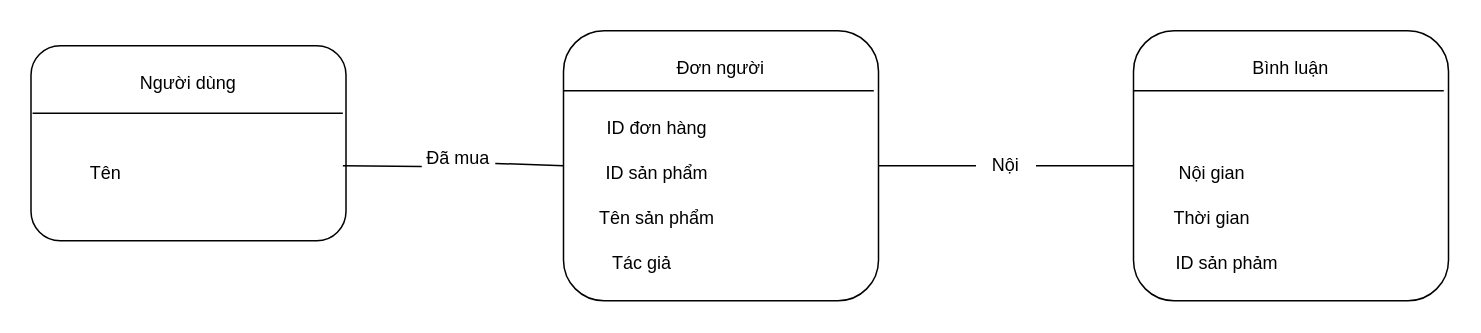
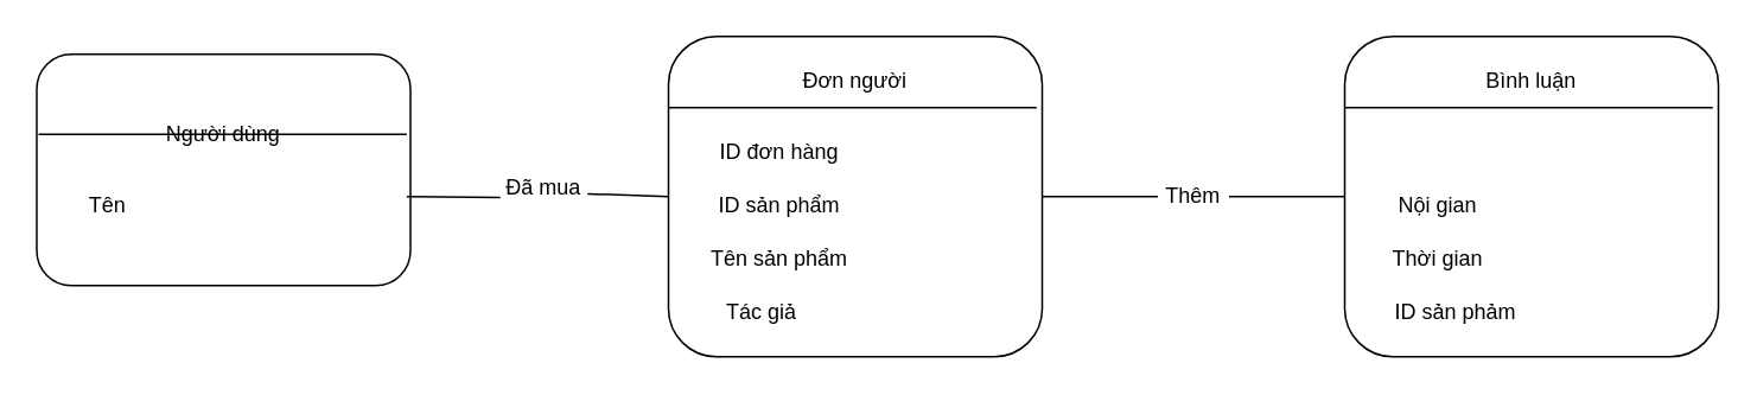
  <mxCell id="0" />
  <mxCell id="1" parent="0" />
  <mxCell id="2" value="" style="rounded=1;whiteSpace=wrap;html=1;" vertex="1" parent="1"><mxGeometry x="20" y="30" width="210" height="130" as="geometry" /></mxCell>
  <mxCell id="3" value="" style="endArrow=none;html=1;rounded=0;exitX=0.005;exitY=0.346;exitDx=0;exitDy=0;exitPerimeter=0;entryX=0.99;entryY=0.346;entryDx=0;entryDy=0;entryPerimeter=0;" edge="1" parent="1" source="2" target="2"><mxGeometry width="50" height="50" relative="1" as="geometry"><mxPoint x="350" y="380" as="sourcePoint" /><mxPoint x="400" y="330" as="targetPoint" /></mxGeometry></mxCell>
- <mxCell id="4" value="Người dùng" style="text;html=1;align=center;verticalAlign=middle;whiteSpace=wrap;rounded=0;" vertex="1" parent="1"><mxGeometry x="40" y="40" width="170" height="30" as="geometry" /></mxCell>
- <mxCell id="5" value="Tên" style="text;html=1;align=center;verticalAlign=middle;whiteSpace=wrap;rounded=0;" vertex="1" parent="1"><mxGeometry x="40" y="100" width="60" height="30" as="geometry" /></mxCell>
+ <mxCell id="4" value="Người dùng" style="text;html=1;align=center;verticalAlign=middle;whiteSpace=wrap;rounded=0;" vertex="1" parent="1"><mxGeometry x="40" y="60" width="170" height="30" as="geometry" /></mxCell>
+ <mxCell id="5" value="Tên" style="text;html=1;align=center;verticalAlign=middle;whiteSpace=wrap;rounded=0;" vertex="1" parent="1"><mxGeometry x="30" y="100" width="60" height="30" as="geometry" /></mxCell>
  <mxCell id="6" value="" style="rounded=1;whiteSpace=wrap;html=1;" vertex="1" parent="1"><mxGeometry x="375" y="20" width="210" height="180" as="geometry" /></mxCell>
  <mxCell id="7" value="" style="endArrow=none;html=1;rounded=0;exitX=0.005;exitY=0.346;exitDx=0;exitDy=0;exitPerimeter=0;entryX=0.99;entryY=0.346;entryDx=0;entryDy=0;entryPerimeter=0;" edge="1" parent="1"><mxGeometry width="50" height="50" relative="1" as="geometry"><mxPoint x="375" y="60" as="sourcePoint" /><mxPoint x="581.85" y="60" as="targetPoint" /></mxGeometry></mxCell>
  <mxCell id="8" value="Đơn người" style="text;html=1;align=center;verticalAlign=middle;whiteSpace=wrap;rounded=0;" vertex="1" parent="1"><mxGeometry x="395" y="30" width="170" height="30" as="geometry" /></mxCell>
  <mxCell id="9" value="ID đơn hàng" style="text;html=1;align=center;verticalAlign=middle;whiteSpace=wrap;rounded=0;" vertex="1" parent="1"><mxGeometry x="395" y="70" width="85" height="30" as="geometry" /></mxCell>
  <mxCell id="10" value="" style="endArrow=none;html=1;rounded=0;entryX=0;entryY=0.5;entryDx=0;entryDy=0;exitX=0.99;exitY=0.615;exitDx=0;exitDy=0;exitPerimeter=0;" edge="1" parent="1" source="12" target="6"><mxGeometry width="50" height="50" relative="1" as="geometry"><mxPoint x="305" y="390.003" as="sourcePoint" /><mxPoint x="445" y="392.86" as="targetPoint" /></mxGeometry></mxCell>
  <mxCell id="11" value="" style="endArrow=none;html=1;rounded=0;entryX=0.01;entryY=0.685;entryDx=0;entryDy=0;entryPerimeter=0;exitX=0.99;exitY=0.615;exitDx=0;exitDy=0;exitPerimeter=0;" edge="1" parent="1" source="2" target="12"><mxGeometry width="50" height="50" relative="1" as="geometry"><mxPoint x="228" y="110" as="sourcePoint" /><mxPoint x="377" y="109" as="targetPoint" /></mxGeometry></mxCell>
  <mxCell id="12" value="Đã mua" style="text;html=1;align=center;verticalAlign=middle;whiteSpace=wrap;rounded=0;" vertex="1" parent="1"><mxGeometry x="280" y="90" width="50" height="30" as="geometry" /></mxCell>
  <mxCell id="13" value="ID sản phẩm" style="text;html=1;align=center;verticalAlign=middle;whiteSpace=wrap;rounded=0;" vertex="1" parent="1"><mxGeometry x="395" y="100" width="85" height="30" as="geometry" /></mxCell>
  <mxCell id="14" value="Tên sản phẩm" style="text;html=1;align=center;verticalAlign=middle;whiteSpace=wrap;rounded=0;" vertex="1" parent="1"><mxGeometry x="395" y="130" width="85" height="30" as="geometry" /></mxCell>
  <mxCell id="15" value="Tác giả" style="text;html=1;align=center;verticalAlign=middle;whiteSpace=wrap;rounded=0;" vertex="1" parent="1"><mxGeometry x="395" y="160" width="65" height="30" as="geometry" /></mxCell>
  <mxCell id="16" value="" style="rounded=1;whiteSpace=wrap;html=1;" vertex="1" parent="1"><mxGeometry x="755" y="20" width="210" height="180" as="geometry" /></mxCell>
  <mxCell id="17" value="" style="endArrow=none;html=1;rounded=0;exitX=0.005;exitY=0.346;exitDx=0;exitDy=0;exitPerimeter=0;entryX=0.99;entryY=0.346;entryDx=0;entryDy=0;entryPerimeter=0;" edge="1" parent="1"><mxGeometry width="50" height="50" relative="1" as="geometry"><mxPoint x="755" y="60" as="sourcePoint" /><mxPoint x="961.85" y="60" as="targetPoint" /></mxGeometry></mxCell>
  <mxCell id="18" value="Bình luận" style="text;html=1;align=center;verticalAlign=middle;whiteSpace=wrap;rounded=0;" vertex="1" parent="1"><mxGeometry x="775" y="30" width="170" height="30" as="geometry" /></mxCell>
  <mxCell id="19" value="Nội gian" style="text;html=1;align=center;verticalAlign=middle;whiteSpace=wrap;rounded=0;" vertex="1" parent="1"><mxGeometry x="775" y="100" width="65" height="30" as="geometry" /></mxCell>
  <mxCell id="20" value="Thời gian" style="text;html=1;align=center;verticalAlign=middle;whiteSpace=wrap;rounded=0;" vertex="1" parent="1"><mxGeometry x="775" y="130" width="65" height="30" as="geometry" /></mxCell>
  <mxCell id="21" value="ID sản phảm" style="text;html=1;align=center;verticalAlign=middle;whiteSpace=wrap;rounded=0;" vertex="1" parent="1"><mxGeometry x="775" y="160" width="85" height="30" as="geometry" /></mxCell>
  <mxCell id="22" value="" style="endArrow=none;html=1;rounded=0;entryX=1;entryY=0.5;entryDx=0;entryDy=0;exitX=0;exitY=0.5;exitDx=0;exitDy=0;" edge="1" parent="1" source="24" target="6"><mxGeometry width="50" height="50" relative="1" as="geometry"><mxPoint x="350" y="210" as="sourcePoint" /><mxPoint x="400" y="160" as="targetPoint" /></mxGeometry></mxCell>
  <mxCell id="23" value="" style="endArrow=none;html=1;rounded=0;entryX=1;entryY=0.5;entryDx=0;entryDy=0;exitX=0;exitY=0.5;exitDx=0;exitDy=0;" edge="1" parent="1" source="16" target="24"><mxGeometry width="50" height="50" relative="1" as="geometry"><mxPoint x="755" y="110" as="sourcePoint" /><mxPoint x="585" y="110" as="targetPoint" /></mxGeometry></mxCell>
- <mxCell id="24" value="Nội" style="text;html=1;align=center;verticalAlign=middle;whiteSpace=wrap;rounded=0;" vertex="1" parent="1"><mxGeometry x="650" y="95" width="40" height="30" as="geometry" /></mxCell>
+ <mxCell id="24" value="Thêm" style="text;html=1;align=center;verticalAlign=middle;whiteSpace=wrap;rounded=0;" vertex="1" parent="1"><mxGeometry x="650" y="95" width="40" height="30" as="geometry" /></mxCell>
